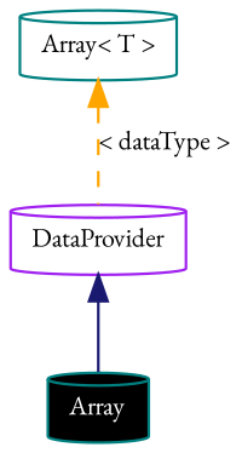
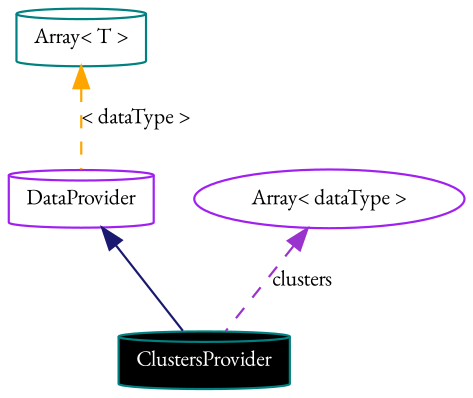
  digraph {
    fontname="EB Garamond"
    node [color=teal fillcolor=white fontname="EB Garamond" fontsize=10 shape=cylinder style=filled]
    edge [dir=back fontname="EB Garamond" fontsize=10 labelfontname=Helvetica labelfontsize=10 style=dashed]
-   n1 [fillcolor=black fontcolor=white height=0.2 label=Array width=0.4]
+   n1 [fillcolor=black fontcolor=white height=0.2 label=ClustersProvider width=0.4]
    n2 [color=purple height=0.2 label=DataProvider width=0.4]
+   n3 [color=purple height=0.2 label="Array\< dataType \>" shape=ellipse width=0.4]
    n4 [height=0.2 label="Array\< T \>" width=0.4]
    n2 -> n1 [color=midnightblue style=solid]
+   n3 -> n1 [color=darkorchid3 label=clusters]
    n4 -> n2 [color=orange label="\< dataType \>"]
  }
